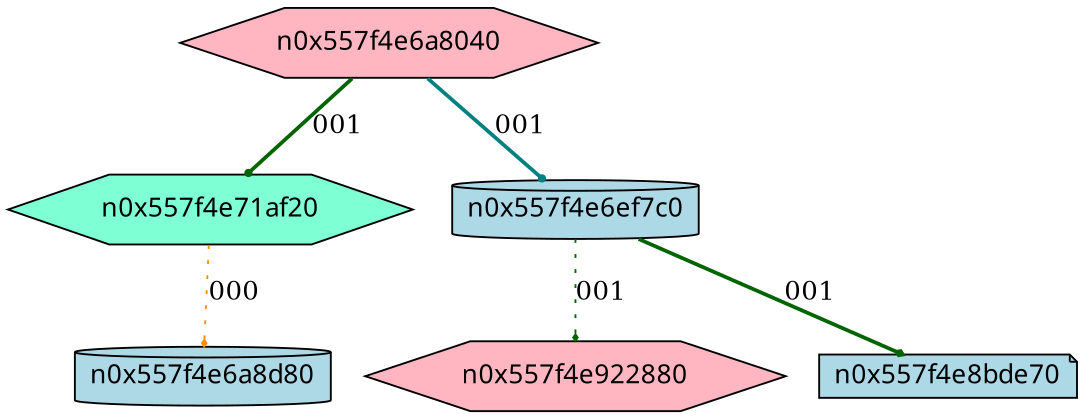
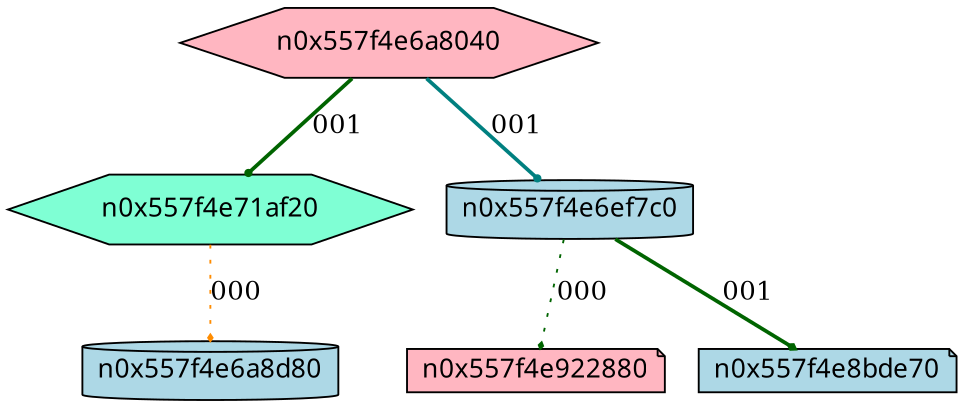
  digraph {
    node [fillcolor=lightblue fontname=Terminus shape=hexagon style=filled]
    edge [arrowhead=diamond arrowsize=.3 color=darkgreen style=bold]
    n0x557f4e6a8040 [fillcolor=lightpink height=.1 width=.1]
    n0x557f4e71af20 [fillcolor=aquamarine height=.1 width=.1]
    n0x557f4e6ef7c0 [height=.1 shape=cylinder width=.1]
    n0x557f4e6a8d80 [height=.1 shape=cylinder width=.1]
-   n0x557f4e922880 [fillcolor=lightpink height=.1 width=.1]
+   n0x557f4e922880 [fillcolor=lightpink height=.1 shape=note width=.1]
    n6 [height=.1 label=n0x557f4e8bde70 shape=note width=.1]
    n0x557f4e6a8040 -> n0x557f4e71af20 [arrowhead=dot label=001]
    n0x557f4e6a8040 -> n0x557f4e6ef7c0 [arrowhead=dot color=teal label=001]
    n0x557f4e71af20 -> n0x557f4e6a8d80 [color=darkorange label=000 style=dotted]
-   n0x557f4e6ef7c0 -> n0x557f4e922880 [label=001 style=dotted]
+   n0x557f4e6ef7c0 -> n0x557f4e922880 [label=000 style=dotted]
    n0x557f4e6ef7c0 -> n6 [label=001]
  }
